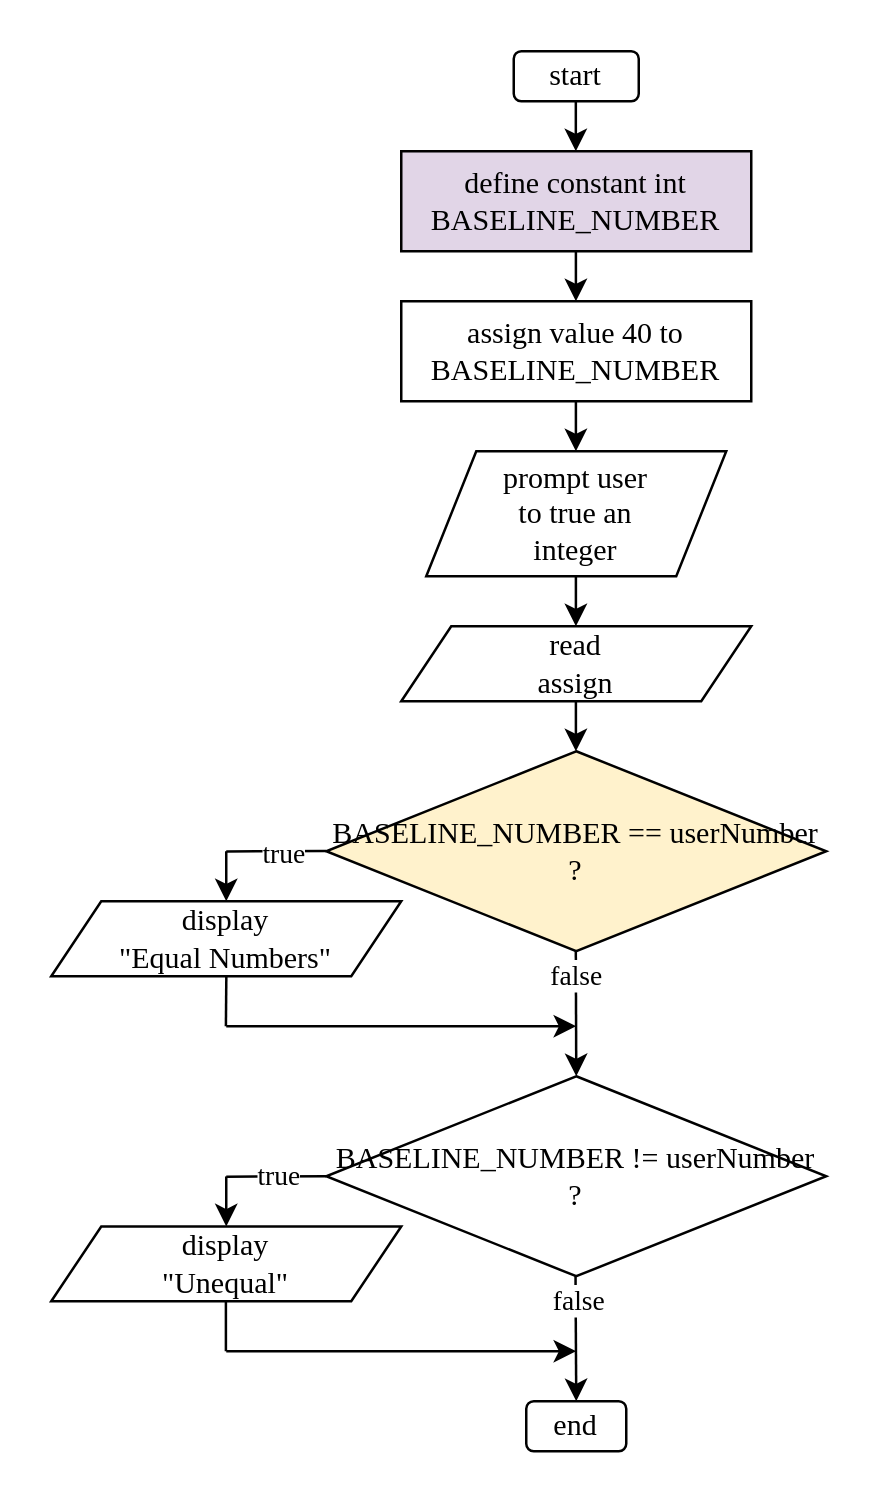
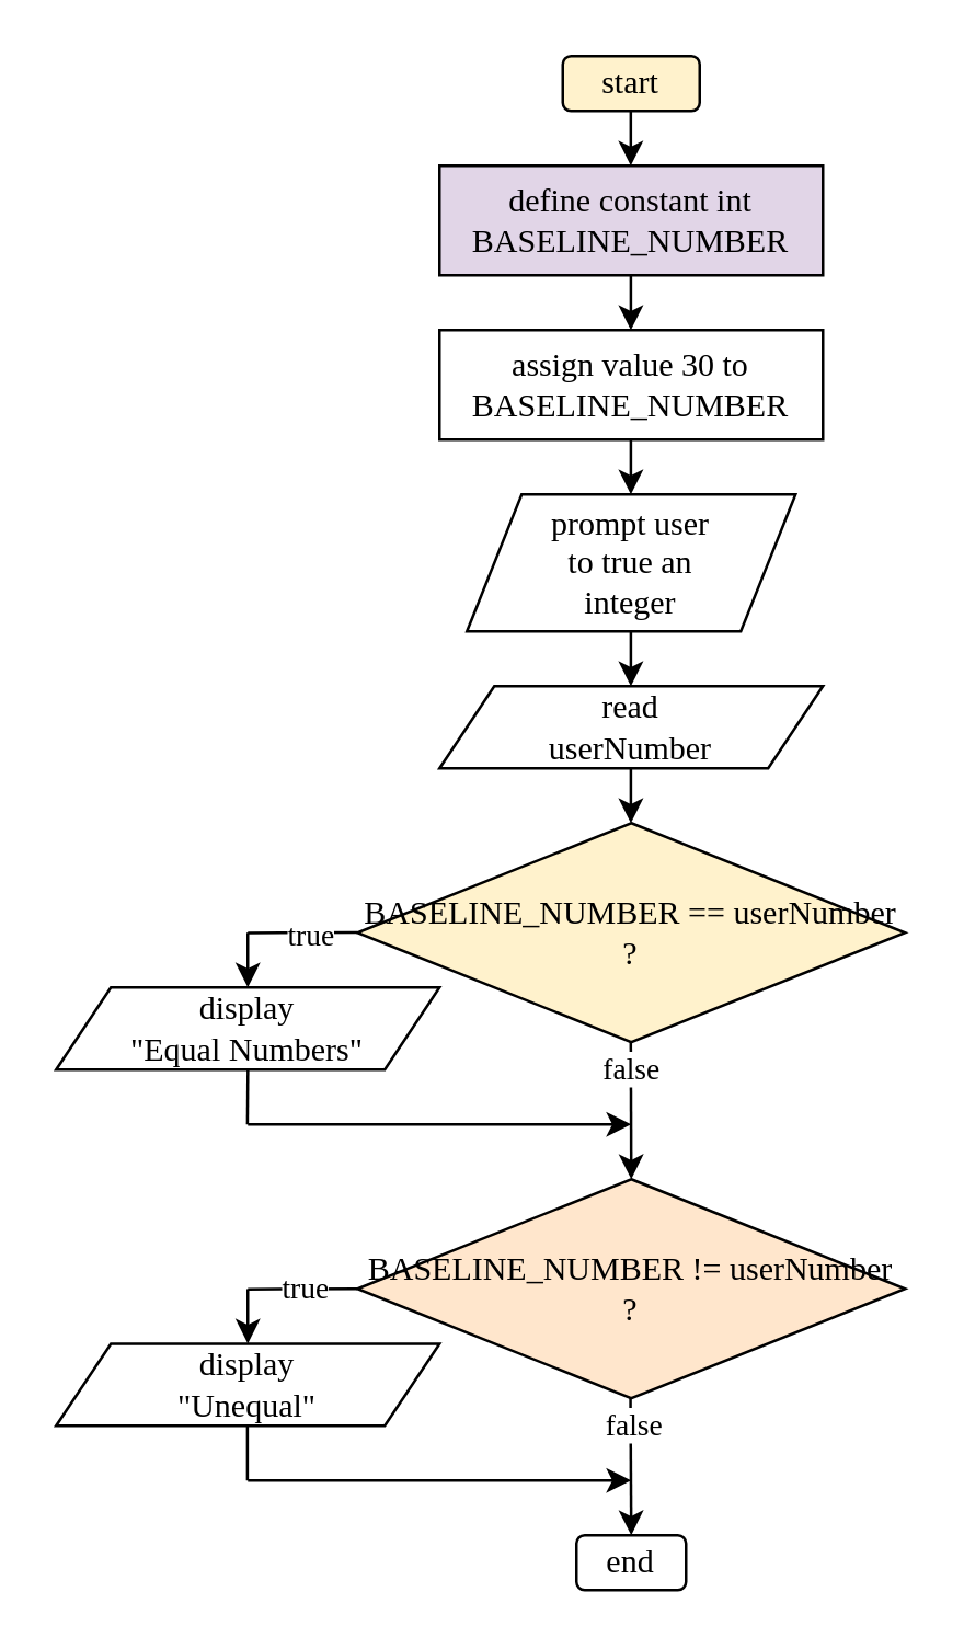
  <mxCell id="0" />
  <mxCell id="1" parent="0" />
  <mxCell id="2" value="&lt;font face=&quot;source code pro&quot;&gt;BASELINE_NUMBER == userNumber ?&lt;/font&gt;" style="rhombus;whiteSpace=wrap;html=1;fillColor=#fff2cc;" parent="1" vertex="1"><mxGeometry x="130" y="300" width="200" height="80" as="geometry" /></mxCell>
  <mxCell id="3" value="&lt;font face=&quot;source code pro&quot;&gt;prompt user&lt;/font&gt;&lt;div&gt;&lt;font face=&quot;source code pro&quot;&gt;to true an&lt;/font&gt;&lt;/div&gt;&lt;div&gt;&lt;font face=&quot;source code pro&quot;&gt;integer&lt;/font&gt;&lt;/div&gt;" style="shape=parallelogram;perimeter=parallelogramPerimeter;whiteSpace=wrap;html=1;fixedSize=1;" parent="1" vertex="1"><mxGeometry x="170" y="180" width="120" height="50" as="geometry" /></mxCell>
- <mxCell id="4" value="&lt;font face=&quot;source code pro&quot;&gt;read&lt;/font&gt;&lt;div&gt;&lt;font face=&quot;source code pro&quot;&gt;assign&lt;/font&gt;&lt;/div&gt;" style="shape=parallelogram;perimeter=parallelogramPerimeter;whiteSpace=wrap;html=1;fixedSize=1;" parent="1" vertex="1"><mxGeometry x="160" y="250" width="140" height="30" as="geometry" /></mxCell>
+ <mxCell id="4" value="&lt;font face=&quot;source code pro&quot;&gt;read&lt;/font&gt;&lt;div&gt;&lt;font face=&quot;source code pro&quot;&gt;userNumber&lt;/font&gt;&lt;/div&gt;" style="shape=parallelogram;perimeter=parallelogramPerimeter;whiteSpace=wrap;html=1;fixedSize=1;" parent="1" vertex="1"><mxGeometry x="160" y="250" width="140" height="30" as="geometry" /></mxCell>
  <mxCell id="5" value="define constant int&lt;div&gt;BASELINE_NUMBER&lt;/div&gt;" style="rounded=0;whiteSpace=wrap;html=1;fontFamily=source code pro;fontSource=https%3A%2F%2Ffonts.googleapis.com%2Fcss%3Ffamily%3Dsource%2Bcode%2Bpro;fillColor=#e1d5e7;" parent="1" vertex="1"><mxGeometry x="160" y="60" width="140" height="40" as="geometry" /></mxCell>
- <mxCell id="6" value="assign value 40 to&lt;div&gt;BASELINE_NUMBER&lt;/div&gt;" style="rounded=0;whiteSpace=wrap;html=1;fontFamily=source code pro;fontSource=https%3A%2F%2Ffonts.googleapis.com%2Fcss%3Ffamily%3Dsource%2Bcode%2Bpro;" parent="1" vertex="1"><mxGeometry x="160" y="120" width="140" height="40" as="geometry" /></mxCell>
- <mxCell id="7" value="&lt;font face=&quot;source code pro&quot;&gt;BASELINE_NUMBER != userNumber ?&lt;/font&gt;" style="rhombus;whiteSpace=wrap;html=1;" parent="1" vertex="1"><mxGeometry x="130" y="430" width="200" height="80" as="geometry" /></mxCell>
+ <mxCell id="6" value="assign value 30 to&lt;div&gt;BASELINE_NUMBER&lt;/div&gt;" style="rounded=0;whiteSpace=wrap;html=1;fontFamily=source code pro;fontSource=https%3A%2F%2Ffonts.googleapis.com%2Fcss%3Ffamily%3Dsource%2Bcode%2Bpro;" parent="1" vertex="1"><mxGeometry x="160" y="120" width="140" height="40" as="geometry" /></mxCell>
+ <mxCell id="7" value="&lt;font face=&quot;source code pro&quot;&gt;BASELINE_NUMBER != userNumber ?&lt;/font&gt;" style="rhombus;whiteSpace=wrap;html=1;fillColor=#ffe6cc;" parent="1" vertex="1"><mxGeometry x="130" y="430" width="200" height="80" as="geometry" /></mxCell>
  <mxCell id="8" value="" style="endArrow=none;html=1;rounded=0;" parent="1" edge="1"><mxGeometry width="50" height="50" relative="1" as="geometry"><mxPoint x="90" y="340.09" as="sourcePoint" /><mxPoint x="130" y="339.92" as="targetPoint" /></mxGeometry></mxCell>
  <mxCell id="9" value="&lt;font face=&quot;source code pro&quot;&gt;true&lt;/font&gt;" style="edgeLabel;html=1;align=center;verticalAlign=middle;resizable=0;points=[];" vertex="1" connectable="0" parent="8"><mxGeometry x="0.066" y="-1" relative="1" as="geometry"><mxPoint x="1" y="-1" as="offset" /></mxGeometry></mxCell>
  <mxCell id="10" value="" style="endArrow=classic;html=1;rounded=0;" parent="1" edge="1"><mxGeometry width="50" height="50" relative="1" as="geometry"><mxPoint x="90" y="340" as="sourcePoint" /><mxPoint x="90" y="360" as="targetPoint" /></mxGeometry></mxCell>
  <mxCell id="11" value="&lt;font face=&quot;source code pro&quot;&gt;display&lt;/font&gt;&lt;div&gt;&lt;font face=&quot;source code pro&quot;&gt;&quot;Equal Numbers&quot;&lt;/font&gt;&lt;/div&gt;" style="shape=parallelogram;perimeter=parallelogramPerimeter;whiteSpace=wrap;html=1;fixedSize=1;" parent="1" vertex="1"><mxGeometry x="20" y="360" width="140" height="30" as="geometry" /></mxCell>
  <mxCell id="12" value="" style="endArrow=classic;html=1;rounded=0;entryX=0.5;entryY=0;entryDx=0;entryDy=0;" parent="1" edge="1"><mxGeometry width="50" height="50" relative="1" as="geometry"><mxPoint x="229.86" y="280" as="sourcePoint" /><mxPoint x="229.86" y="300" as="targetPoint" /></mxGeometry></mxCell>
  <mxCell id="13" value="" style="endArrow=classic;html=1;rounded=0;entryX=0.5;entryY=0;entryDx=0;entryDy=0;" parent="1" edge="1"><mxGeometry width="50" height="50" relative="1" as="geometry"><mxPoint x="229.86" y="230" as="sourcePoint" /><mxPoint x="229.86" y="250" as="targetPoint" /></mxGeometry></mxCell>
  <mxCell id="14" value="" style="endArrow=classic;html=1;rounded=0;entryX=0.5;entryY=0;entryDx=0;entryDy=0;" parent="1" edge="1"><mxGeometry width="50" height="50" relative="1" as="geometry"><mxPoint x="229.86" y="160" as="sourcePoint" /><mxPoint x="229.86" y="180" as="targetPoint" /></mxGeometry></mxCell>
  <mxCell id="15" value="" style="endArrow=classic;html=1;rounded=0;entryX=0.5;entryY=0;entryDx=0;entryDy=0;" parent="1" edge="1"><mxGeometry width="50" height="50" relative="1" as="geometry"><mxPoint x="229.86" y="100" as="sourcePoint" /><mxPoint x="229.86" y="120" as="targetPoint" /></mxGeometry></mxCell>
- <mxCell id="16" value="&lt;font face=&quot;source code pro&quot;&gt;start&lt;/font&gt;" style="rounded=1;whiteSpace=wrap;html=1;" parent="1" vertex="1"><mxGeometry x="205" y="20" width="50" height="20" as="geometry" /></mxCell>
+ <mxCell id="16" value="&lt;font face=&quot;source code pro&quot;&gt;start&lt;/font&gt;" style="rounded=1;whiteSpace=wrap;html=1;fillColor=#fff2cc;" parent="1" vertex="1"><mxGeometry x="205" y="20" width="50" height="20" as="geometry" /></mxCell>
  <mxCell id="17" value="" style="endArrow=classic;html=1;rounded=0;entryX=0.5;entryY=0;entryDx=0;entryDy=0;" parent="1" edge="1"><mxGeometry width="50" height="50" relative="1" as="geometry"><mxPoint x="229.83" y="40" as="sourcePoint" /><mxPoint x="229.83" y="60" as="targetPoint" /></mxGeometry></mxCell>
  <mxCell id="18" value="&lt;font face=&quot;source code pro&quot;&gt;end&lt;/font&gt;" style="rounded=1;whiteSpace=wrap;html=1;" parent="1" vertex="1"><mxGeometry x="210" y="560" width="40" height="20" as="geometry" /></mxCell>
  <mxCell id="19" value="" style="endArrow=classic;html=1;rounded=0;" parent="1" edge="1"><mxGeometry width="50" height="50" relative="1" as="geometry"><mxPoint x="229.83" y="380" as="sourcePoint" /><mxPoint x="230" y="430" as="targetPoint" /></mxGeometry></mxCell>
  <mxCell id="20" value="&lt;font data-font-src=&quot;https://fonts.googleapis.com/css?family=source+code+pro&quot; face=&quot;source code pro&quot;&gt;false&lt;/font&gt;" style="edgeLabel;html=1;align=center;verticalAlign=middle;resizable=0;points=[];" vertex="1" connectable="0" parent="19"><mxGeometry x="-0.493" relative="1" as="geometry"><mxPoint y="-3" as="offset" /></mxGeometry></mxCell>
  <mxCell id="21" value="" style="endArrow=none;html=1;rounded=0;" parent="1" edge="1"><mxGeometry width="50" height="50" relative="1" as="geometry"><mxPoint x="89.86" y="410" as="sourcePoint" /><mxPoint x="90.03" y="390" as="targetPoint" /></mxGeometry></mxCell>
  <mxCell id="22" value="" style="endArrow=classic;html=1;rounded=0;" parent="1" edge="1"><mxGeometry width="50" height="50" relative="1" as="geometry"><mxPoint x="90" y="410" as="sourcePoint" /><mxPoint x="230" y="410" as="targetPoint" /></mxGeometry></mxCell>
  <mxCell id="23" value="" style="endArrow=none;html=1;rounded=0;" parent="1" edge="1"><mxGeometry width="50" height="50" relative="1" as="geometry"><mxPoint x="90" y="470.17" as="sourcePoint" /><mxPoint x="130" y="470" as="targetPoint" /></mxGeometry></mxCell>
  <mxCell id="24" value="" style="endArrow=classic;html=1;rounded=0;" parent="1" edge="1"><mxGeometry width="50" height="50" relative="1" as="geometry"><mxPoint x="90" y="470.08" as="sourcePoint" /><mxPoint x="90" y="490.08" as="targetPoint" /></mxGeometry></mxCell>
  <mxCell id="25" value="&lt;font face=&quot;source code pro&quot;&gt;display&lt;/font&gt;&lt;div&gt;&lt;font face=&quot;source code pro&quot;&gt;&quot;Unequal&quot;&lt;/font&gt;&lt;/div&gt;" style="shape=parallelogram;perimeter=parallelogramPerimeter;whiteSpace=wrap;html=1;fixedSize=1;" parent="1" vertex="1"><mxGeometry x="20" y="490.08" width="140" height="29.92" as="geometry" /></mxCell>
  <mxCell id="26" value="" style="endArrow=none;html=1;rounded=0;" parent="1" edge="1"><mxGeometry width="50" height="50" relative="1" as="geometry"><mxPoint x="89.86" y="540" as="sourcePoint" /><mxPoint x="89.86" y="520" as="targetPoint" /></mxGeometry></mxCell>
  <mxCell id="27" value="" style="endArrow=classic;html=1;rounded=0;" parent="1" edge="1"><mxGeometry width="50" height="50" relative="1" as="geometry"><mxPoint x="90" y="540" as="sourcePoint" /><mxPoint x="230" y="540" as="targetPoint" /></mxGeometry></mxCell>
  <mxCell id="28" value="" style="endArrow=classic;html=1;rounded=0;" parent="1" edge="1"><mxGeometry width="50" height="50" relative="1" as="geometry"><mxPoint x="229.71" y="510" as="sourcePoint" /><mxPoint x="230" y="560" as="targetPoint" /></mxGeometry></mxCell>
  <mxCell id="29" value="&lt;font face=&quot;source code pro&quot;&gt;true&lt;/font&gt;" style="edgeLabel;html=1;align=center;verticalAlign=middle;resizable=0;points=[];" vertex="1" connectable="0" parent="1"><mxGeometry x="110.997" y="469.999" as="geometry" /></mxCell>
  <mxCell id="30" value="&lt;font data-font-src=&quot;https://fonts.googleapis.com/css?family=source+code+pro&quot; face=&quot;source code pro&quot;&gt;false&lt;/font&gt;" style="edgeLabel;html=1;align=center;verticalAlign=middle;resizable=0;points=[];" vertex="1" connectable="0" parent="1"><mxGeometry x="230.003" y="519.997" as="geometry" /></mxCell>
